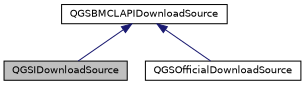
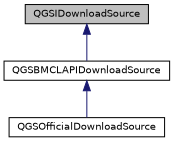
  digraph {
    node [color=black fillcolor=white fontname=Helvetica fontsize=10 shape=record style=filled]
    edge [color=midnightblue dir=back fontname=Helvetica fontsize=10 labelfontname=Helvetica labelfontsize=10 style=solid]
    n1 [fillcolor=grey75 fontcolor=black height=0.2 label=QGSIDownloadSource width=0.4]
    n2 [height=0.2 label=QGSBMCLAPIDownloadSource width=0.4]
    n3 [height=0.2 label=QGSOfficialDownloadSource width=0.4]
-   n2 -> n1
+   n1 -> n2
    n2 -> n3
  }
